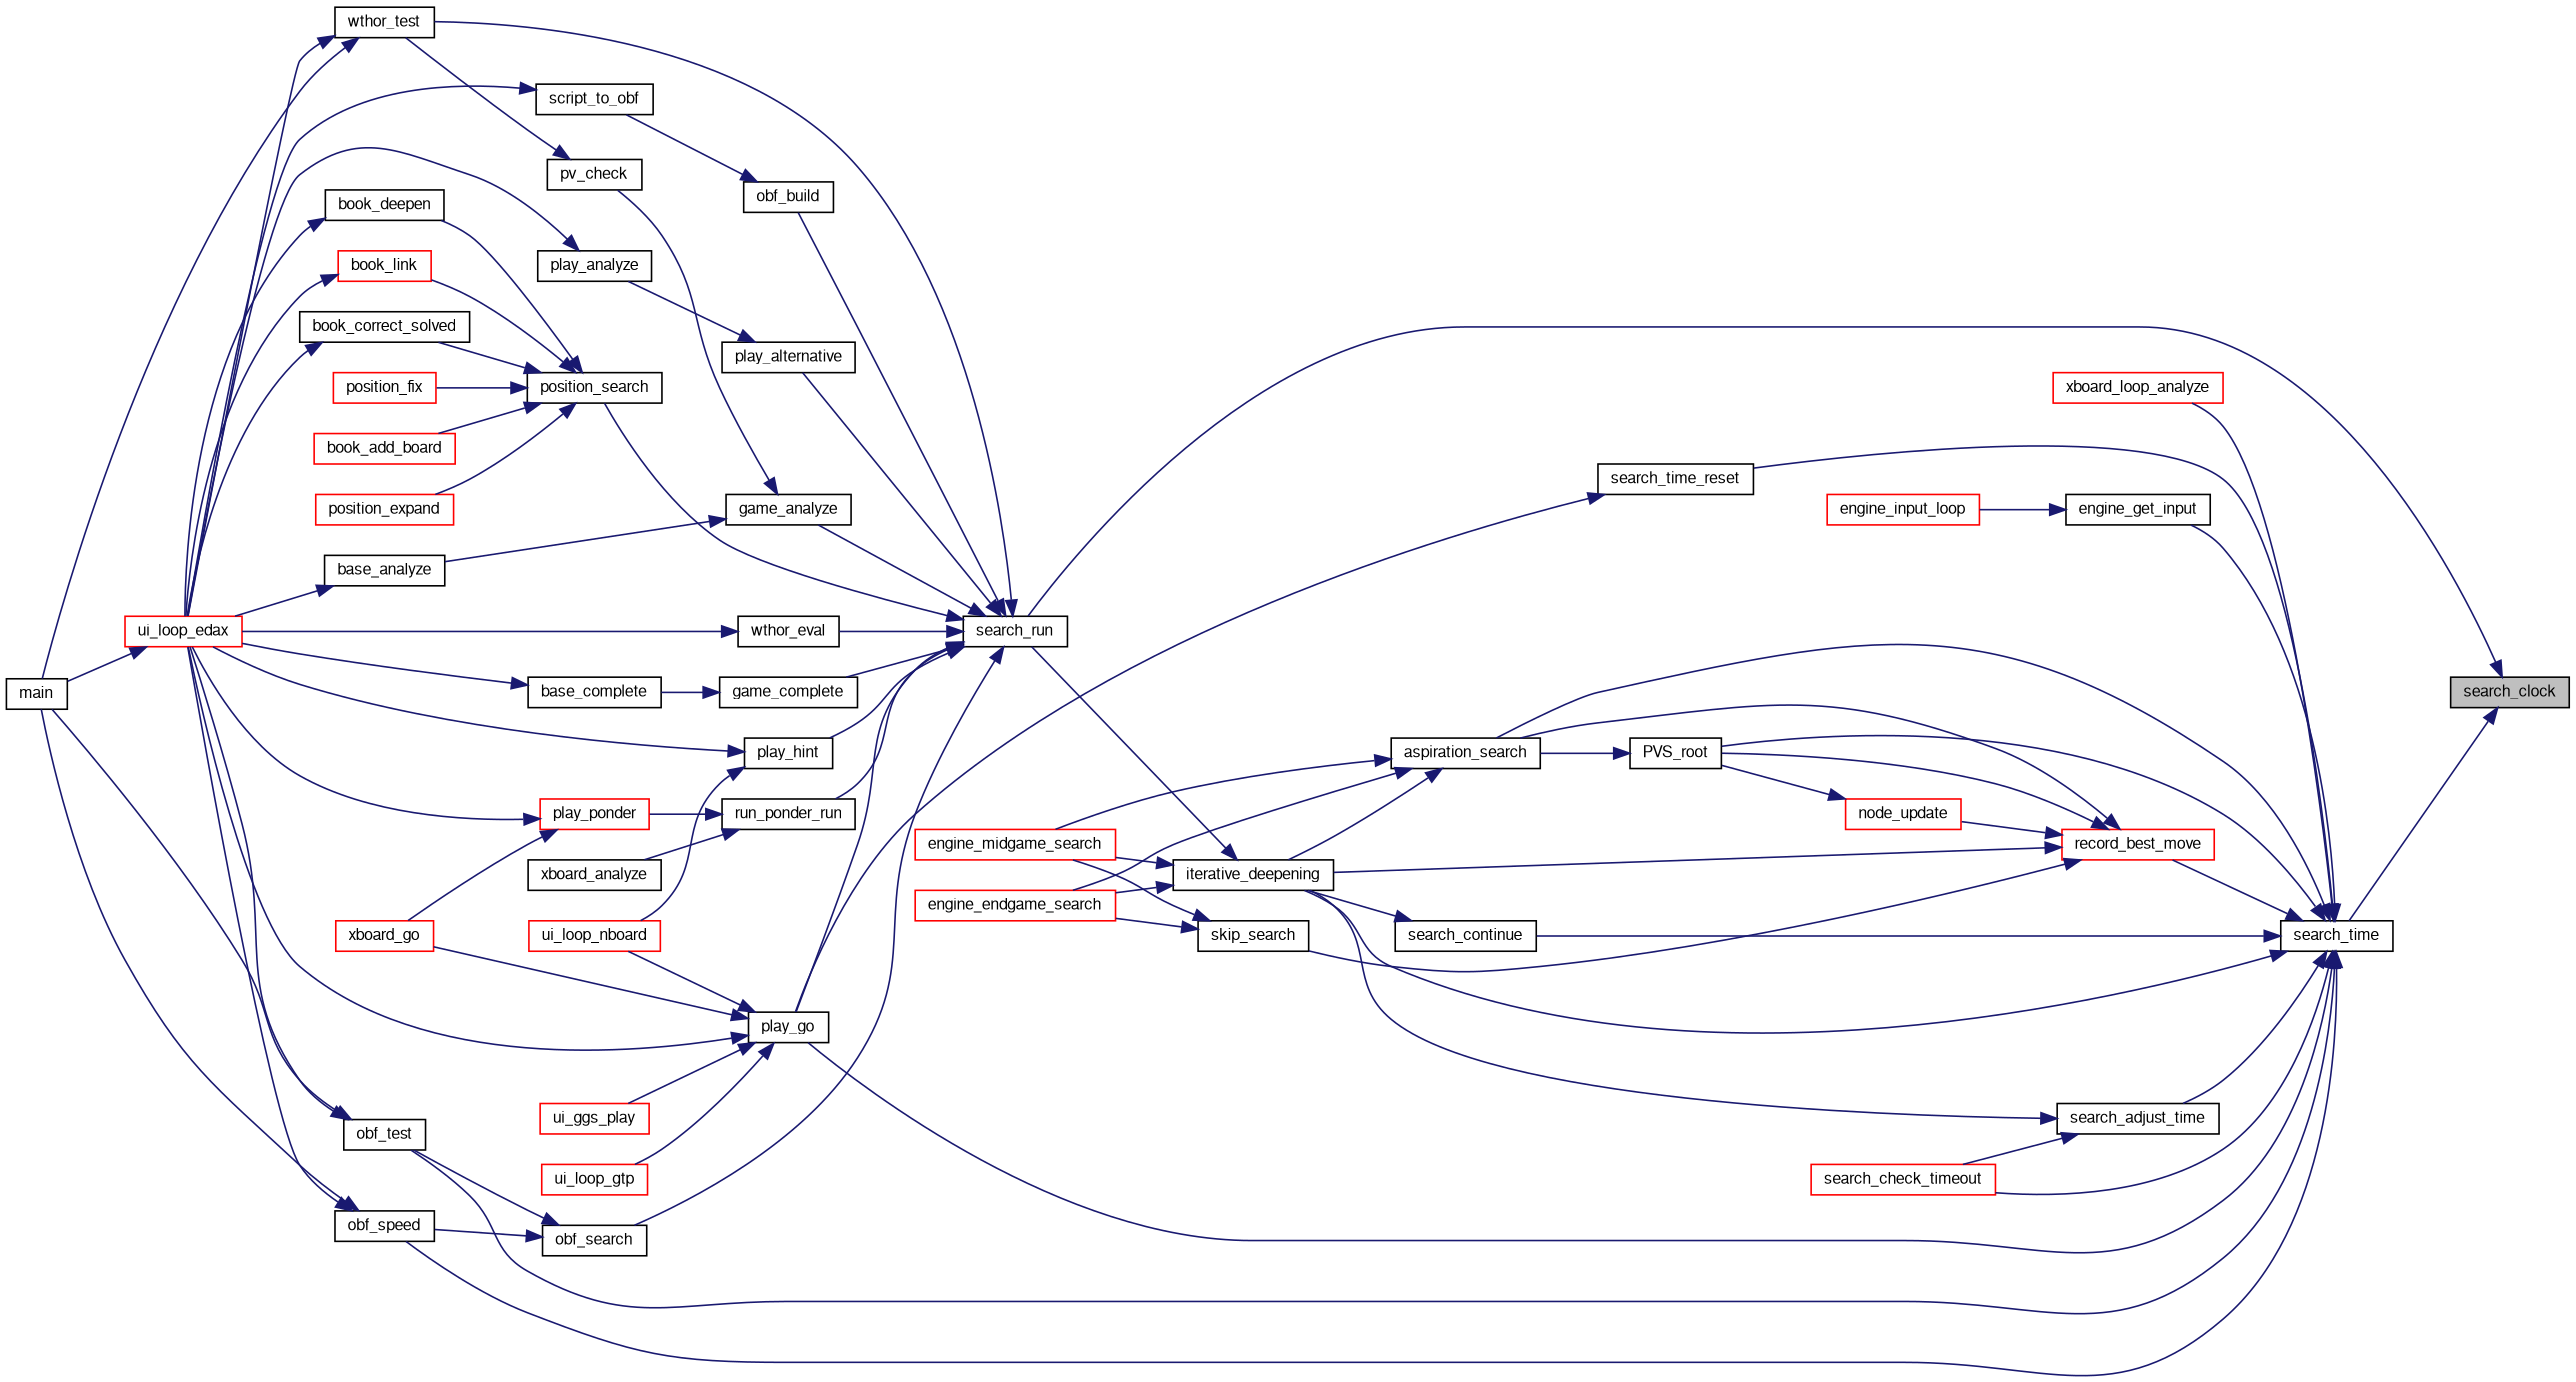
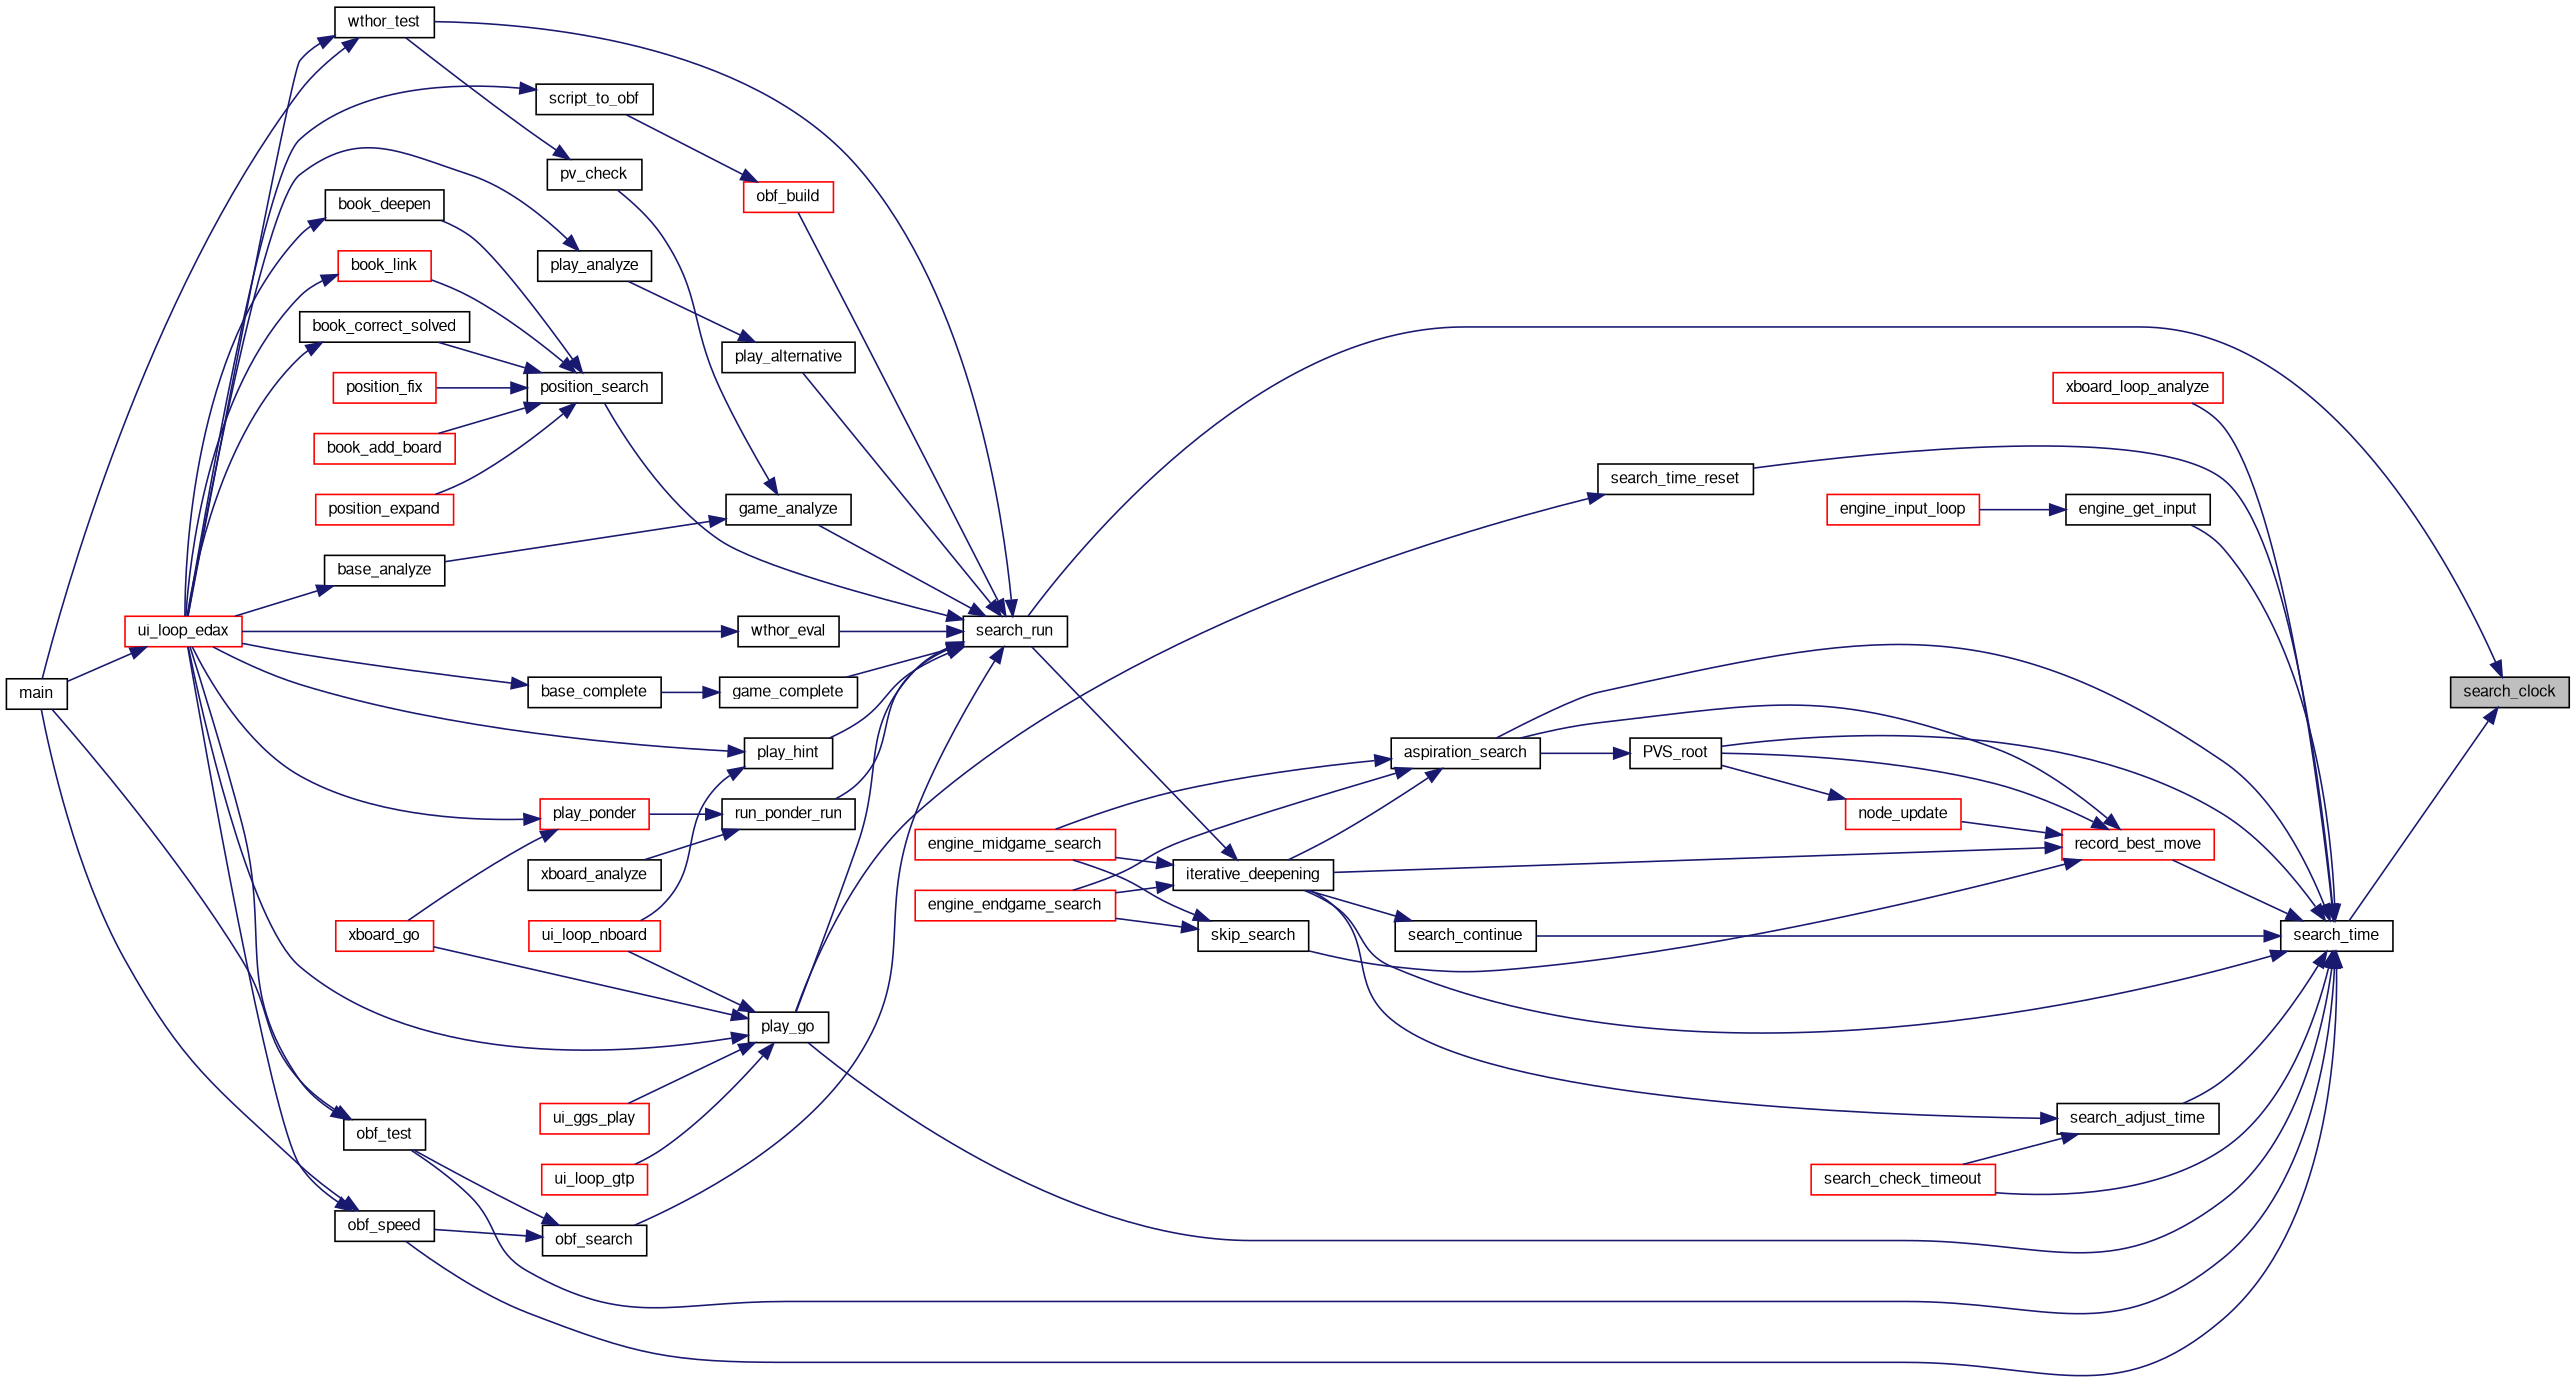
  digraph {
    rankdir=RL
    node [color=black fontname=FreeSans fontsize=10 shape=record]
    edge [color=midnightblue dir=back fontname=FreeSans fontsize=10 labelfontname=FreeSans labelfontsize=10 style=solid]
    n1 [fillcolor=grey75 fontcolor=black height=0.2 label=search_clock style=filled width=0.4]
    n2 [height=0.2 label=search_run width=0.4]
    n3 [height=0.2 label=search_time width=0.4]
    n4 [height=0.2 label=game_analyze width=0.4]
    n5 [height=0.2 label=wthor_test width=0.4]
    n6 [height=0.2 label=game_complete width=0.4]
-   n7 [height=0.2 label=obf_build width=0.4]
+   n7 [color=red height=0.2 label=obf_build width=0.4]
    n8 [height=0.2 label=obf_search width=0.4]
    n9 [height=0.2 label=play_alternative width=0.4]
    n10 [height=0.2 label=play_go width=0.4]
    n11 [height=0.2 label=play_hint width=0.4]
    n12 [height=0.2 label=run_ponder_run width=0.4]
    n13 [height=0.2 label=position_search width=0.4]
    n14 [height=0.2 label=wthor_eval width=0.4]
    n15 [height=0.2 label=obf_speed width=0.4]
    n16 [height=0.2 label=obf_test width=0.4]
    n17 [color=red height=0.2 label=xboard_loop_analyze width=0.4]
    n18 [height=0.2 label=aspiration_search width=0.4]
    n19 [height=0.2 label=iterative_deepening width=0.4]
    n20 [height=0.2 label=engine_get_input width=0.4]
    n21 [height=0.2 label=PVS_root width=0.4]
    n22 [color=red height=0.2 label=record_best_move width=0.4]
    n23 [height=0.2 label=search_adjust_time width=0.4]
    n24 [color=red height=0.2 label=search_check_timeout width=0.4]
    n25 [height=0.2 label=search_continue width=0.4]
    n26 [height=0.2 label=search_time_reset width=0.4]
    n27 [height=0.2 label=base_analyze width=0.4]
    n28 [height=0.2 label=pv_check width=0.4]
    n29 [color=red height=0.2 label=ui_loop_edax width=0.4]
    n30 [height=0.2 label=main width=0.4]
    n31 [height=0.2 label=base_complete width=0.4]
    n32 [height=0.2 label=script_to_obf width=0.4]
    n33 [height=0.2 label=play_analyze width=0.4]
    n34 [color=red height=0.2 label=ui_ggs_play width=0.4]
    n35 [color=red height=0.2 label=ui_loop_gtp width=0.4]
    n36 [color=red height=0.2 label=ui_loop_nboard width=0.4]
    n37 [color=red height=0.2 label=xboard_go width=0.4]
    n38 [color=red height=0.2 label=play_ponder width=0.4]
    n39 [height=0.2 label=xboard_analyze width=0.4]
    n40 [color=red height=0.2 label=book_add_board width=0.4]
    n41 [height=0.2 label=book_correct_solved width=0.4]
    n42 [height=0.2 label=book_deepen width=0.4]
    n43 [color=red height=0.2 label=book_link width=0.4]
    n44 [color=red height=0.2 label=position_expand width=0.4]
    n45 [color=red height=0.2 label=position_fix width=0.4]
    n46 [color=red height=0.2 label=engine_endgame_search width=0.4]
    n47 [color=red height=0.2 label=engine_midgame_search width=0.4]
    n48 [color=red height=0.2 label=engine_input_loop width=0.4]
    n49 [color=red height=0.2 label=node_update width=0.4]
    n50 [height=0.2 label=skip_search width=0.4]
    n1 -> n2
    n1 -> n3
    n2 -> n4
    n2 -> n5
    n2 -> n6
    n2 -> n7
    n2 -> n8
    n2 -> n9
    n2 -> n10
    n2 -> n11
    n2 -> n12
    n2 -> n13
    n2 -> n14
    n3 -> n10
    n3 -> n15
    n3 -> n16
    n3 -> n17
    n3 -> n18
    n3 -> n19
    n3 -> n20
    n3 -> n21
    n3 -> n22
    n3 -> n23
    n3 -> n24
    n3 -> n25
    n3 -> n26
    n4 -> n27
    n4 -> n28
    n5 -> n29
    n5 -> n30
    n6 -> n31
    n7 -> n32
    n8 -> n15
    n8 -> n16
    n9 -> n33
    n10 -> n29
    n10 -> n34
    n10 -> n35
    n10 -> n36
    n10 -> n37
    n11 -> n29
    n11 -> n36
    n12 -> n38
    n12 -> n39
    n13 -> n40
    n13 -> n41
    n13 -> n42
    n13 -> n43
    n13 -> n44
    n13 -> n45
    n14 -> n29
    n15 -> n29
    n15 -> n30
    n16 -> n29
    n16 -> n30
    n18 -> n19
    n18 -> n46
    n18 -> n47
    n19 -> n2
    n19 -> n46
    n19 -> n47
    n20 -> n48
    n21 -> n18
    n22 -> n18
    n22 -> n19
    n22 -> n21
    n22 -> n49
    n22 -> n50
    n23 -> n19
    n23 -> n24
    n25 -> n19
    n26 -> n10
    n27 -> n29
    n28 -> n5
    n29 -> n30
    n31 -> n29
    n32 -> n29
    n33 -> n29
    n38 -> n29
    n38 -> n37
    n41 -> n29
    n42 -> n29
    n43 -> n29
    n49 -> n21
    n50 -> n46
    n50 -> n47
  }
